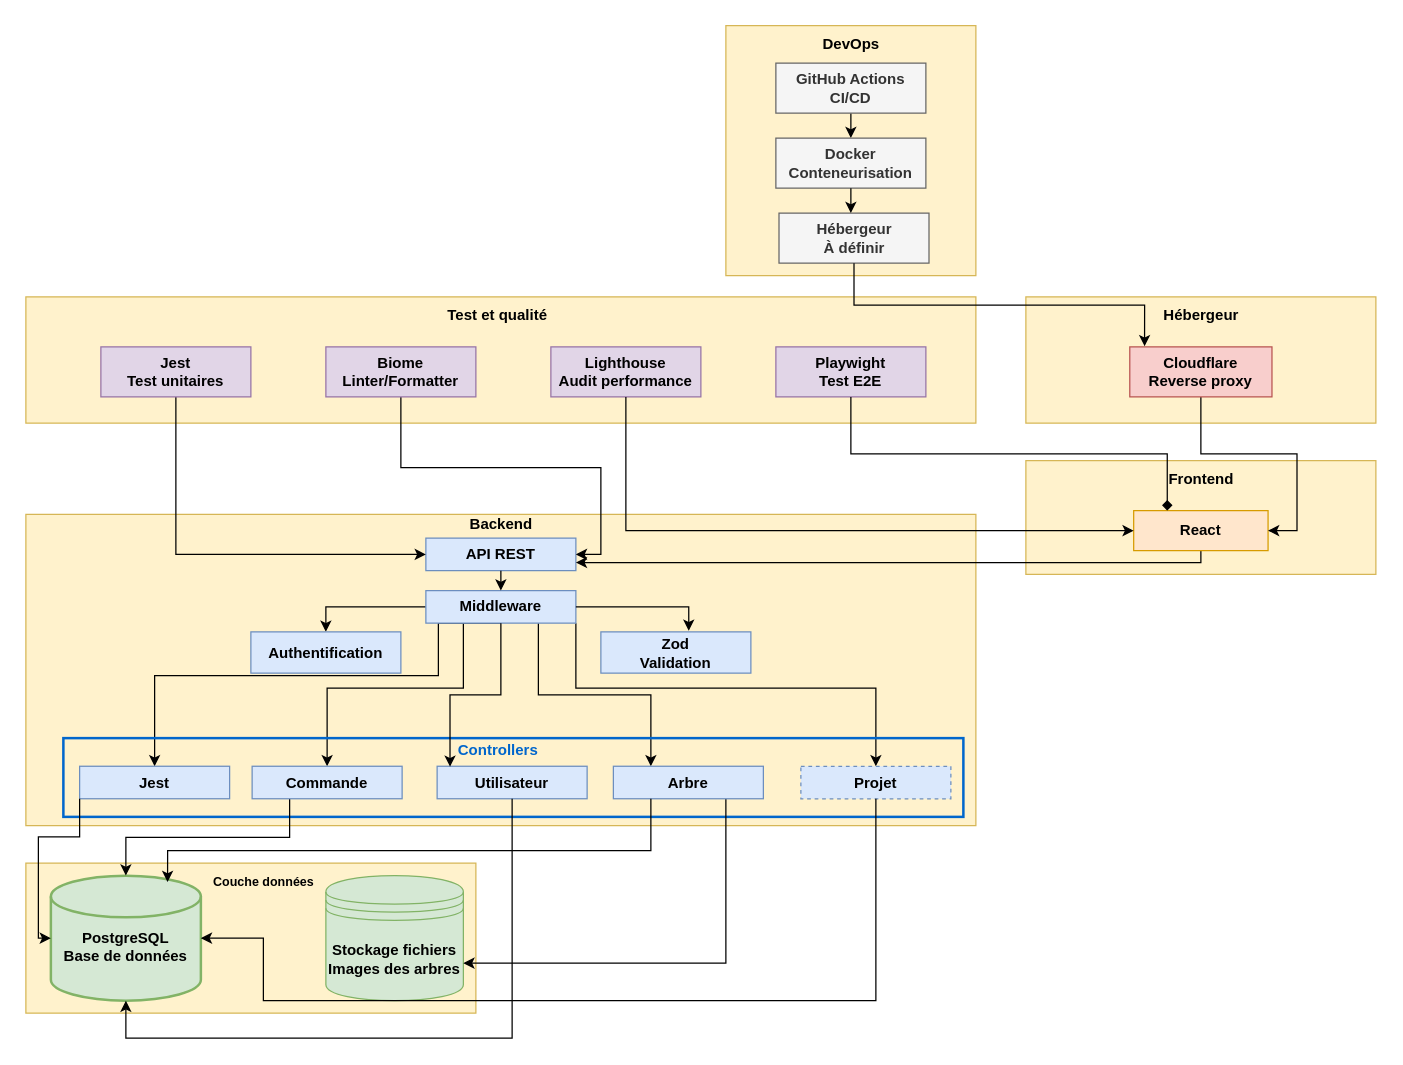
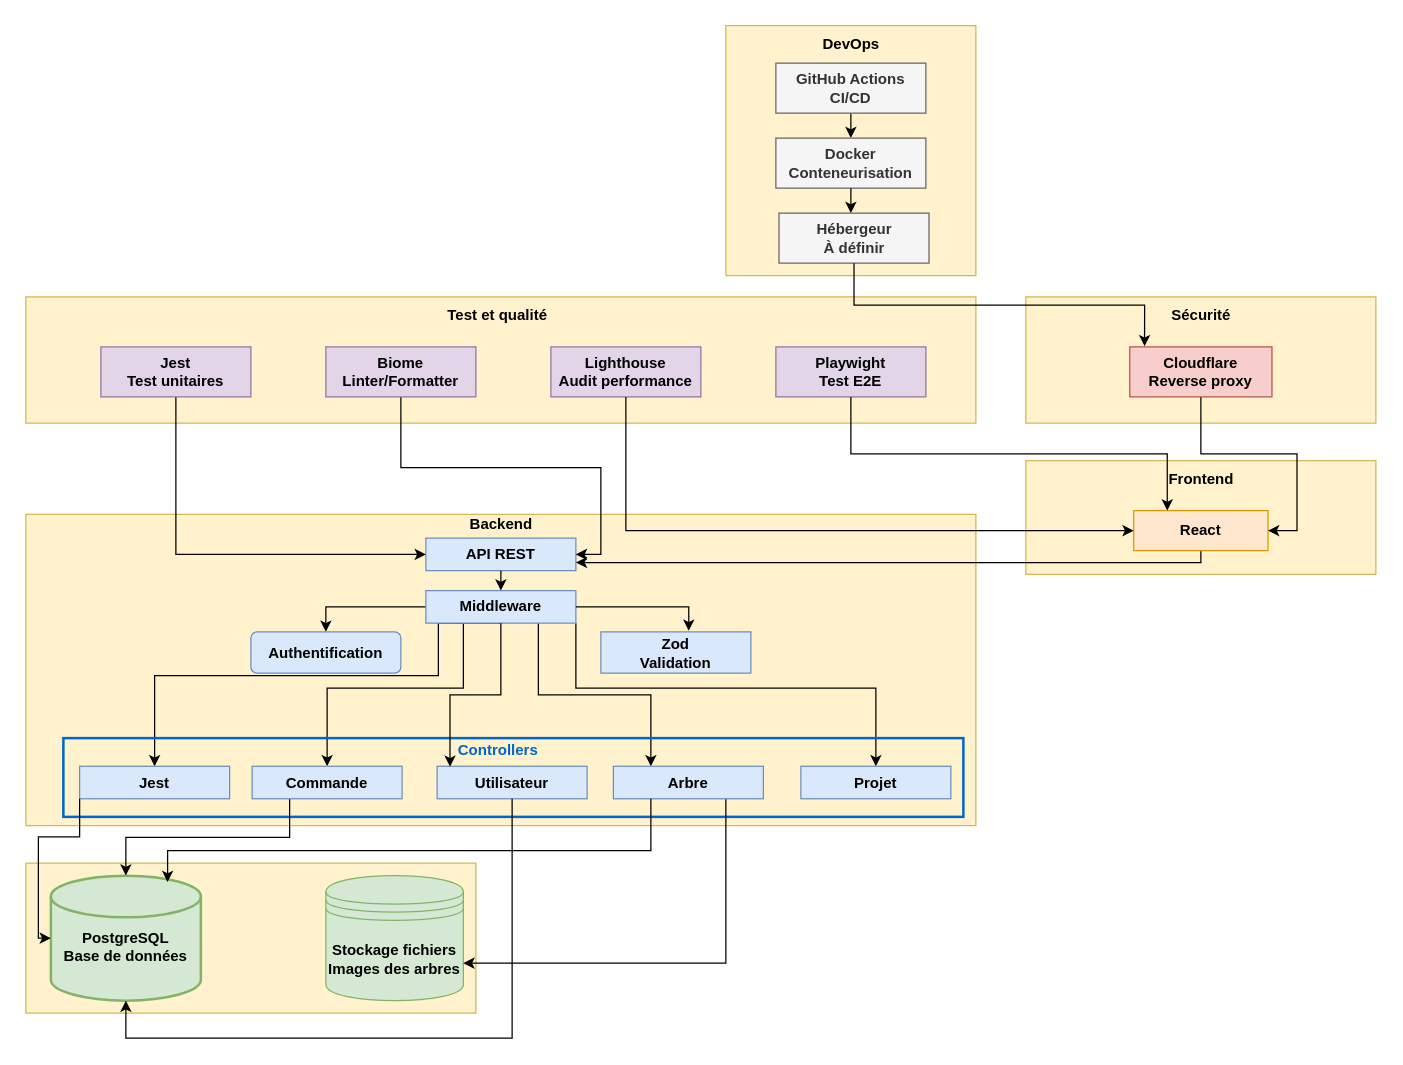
  <mxCell id="0" />
  <mxCell id="1" parent="0" />
  <mxCell id="2" value="" style="rounded=0;whiteSpace=wrap;html=1;fillColor=#fff2cc;strokeColor=#d6b656;" vertex="1" parent="1"><mxGeometry x="20" y="690" width="360" height="120" as="geometry" /></mxCell>
  <mxCell id="3" value="" style="rounded=0;whiteSpace=wrap;html=1;fillColor=#fff2cc;strokeColor=#d6b656;" vertex="1" parent="1"><mxGeometry x="20" y="411" width="760" height="249" as="geometry" /></mxCell>
  <mxCell id="4" value="&lt;b&gt;Stockage fichiers&lt;/b&gt;&lt;div&gt;&lt;b&gt;Images des arbres&lt;/b&gt;&lt;/div&gt;" style="shape=datastore;whiteSpace=wrap;html=1;fillColor=#d5e8d4;strokeColor=#82b366;" vertex="1" parent="1"><mxGeometry x="260" y="700" width="110" height="100" as="geometry" /></mxCell>
- <mxCell id="5" value="&lt;font style=&quot;font-size: 10px;&quot;&gt;&lt;b&gt;Couche données&lt;/b&gt;&lt;/font&gt;" style="text;html=1;align=center;verticalAlign=middle;resizable=0;points=[];autosize=1;strokeColor=none;fillColor=none;" vertex="1" parent="1"><mxGeometry x="160" y="690" width="100" height="30" as="geometry" /></mxCell>
  <mxCell id="6" value="&lt;div&gt;&lt;b&gt;&lt;br&gt;&lt;/b&gt;&lt;/div&gt;&lt;b&gt;PostgreSQL&lt;/b&gt;&lt;div&gt;&lt;b&gt;Base de données&lt;/b&gt;&lt;/div&gt;" style="strokeWidth=2;html=1;shape=mxgraph.flowchart.database;whiteSpace=wrap;fillColor=#d5e8d4;strokeColor=#82b366;" vertex="1" parent="1"><mxGeometry x="40" y="700" width="120" height="100" as="geometry" /></mxCell>
  <mxCell id="7" value="&lt;b&gt;API REST&lt;/b&gt;" style="rounded=0;whiteSpace=wrap;html=1;fillColor=#dae8fc;strokeColor=#6c8ebf;" vertex="1" parent="1"><mxGeometry x="340" y="430" width="120" height="26" as="geometry" /></mxCell>
  <mxCell id="8" style="edgeStyle=orthogonalEdgeStyle;rounded=0;orthogonalLoop=1;jettySize=auto;html=1;exitX=0;exitY=0.5;exitDx=0;exitDy=0;entryX=0.5;entryY=0;entryDx=0;entryDy=0;" edge="1" parent="1" source="13" target="15"><mxGeometry relative="1" as="geometry" /></mxCell>
  <mxCell id="9" style="edgeStyle=orthogonalEdgeStyle;rounded=0;orthogonalLoop=1;jettySize=auto;html=1;exitX=0.5;exitY=1;exitDx=0;exitDy=0;" edge="1" parent="1" source="13" target="17"><mxGeometry relative="1" as="geometry"><Array as="points"><mxPoint x="350" y="498" /><mxPoint x="350" y="540" /><mxPoint x="123" y="540" /></Array></mxGeometry></mxCell>
  <mxCell id="10" style="edgeStyle=orthogonalEdgeStyle;rounded=0;orthogonalLoop=1;jettySize=auto;html=1;exitX=0.25;exitY=1;exitDx=0;exitDy=0;entryX=0.5;entryY=0;entryDx=0;entryDy=0;" edge="1" parent="1" source="13" target="19"><mxGeometry relative="1" as="geometry"><Array as="points"><mxPoint x="370" y="550" /><mxPoint x="261" y="550" /></Array></mxGeometry></mxCell>
  <mxCell id="11" style="edgeStyle=orthogonalEdgeStyle;rounded=0;orthogonalLoop=1;jettySize=auto;html=1;exitX=0.75;exitY=1;exitDx=0;exitDy=0;entryX=0.25;entryY=0;entryDx=0;entryDy=0;" edge="1" parent="1" source="13" target="22"><mxGeometry relative="1" as="geometry" /></mxCell>
  <mxCell id="12" style="edgeStyle=orthogonalEdgeStyle;rounded=0;orthogonalLoop=1;jettySize=auto;html=1;exitX=1;exitY=1;exitDx=0;exitDy=0;" edge="1" parent="1" source="13" target="53"><mxGeometry relative="1" as="geometry"><Array as="points"><mxPoint x="460" y="550" /><mxPoint x="700" y="550" /></Array></mxGeometry></mxCell>
  <mxCell id="13" value="&lt;b&gt;Middleware&lt;/b&gt;" style="rounded=0;whiteSpace=wrap;html=1;fillColor=#dae8fc;strokeColor=#6c8ebf;" vertex="1" parent="1"><mxGeometry x="340" y="472" width="120" height="26" as="geometry" /></mxCell>
  <mxCell id="14" value="&lt;b&gt;Zod&lt;/b&gt;&lt;div&gt;&lt;b&gt;Validation&lt;/b&gt;&lt;/div&gt;" style="rounded=0;whiteSpace=wrap;html=1;fillColor=#dae8fc;strokeColor=#6c8ebf;" vertex="1" parent="1"><mxGeometry x="480" y="505" width="120" height="33" as="geometry" /></mxCell>
- <mxCell id="15" value="&lt;div&gt;&lt;b&gt;Authentification&lt;/b&gt;&lt;/div&gt;" style="rounded=0;whiteSpace=wrap;html=1;fillColor=#dae8fc;strokeColor=#6c8ebf;" vertex="1" parent="1"><mxGeometry x="200" y="505" width="120" height="33" as="geometry" /></mxCell>
+ <mxCell id="15" value="&lt;div&gt;&lt;b&gt;Authentification&lt;/b&gt;&lt;/div&gt;" style="whiteSpace=wrap;html=1;fillColor=#dae8fc;strokeColor=#6c8ebf;rounded=1;" vertex="1" parent="1"><mxGeometry x="200" y="505" width="120" height="33" as="geometry" /></mxCell>
  <mxCell id="16" value="" style="rounded=0;whiteSpace=wrap;html=1;fillColor=none;strokeColor=#0066CC;strokeWidth=2;" vertex="1" parent="1"><mxGeometry x="50" y="590" width="720" height="63" as="geometry" /></mxCell>
  <mxCell id="17" value="&lt;b&gt;Jest&lt;/b&gt;" style="rounded=0;whiteSpace=wrap;html=1;fillColor=#dae8fc;strokeColor=#6c8ebf;" vertex="1" parent="1"><mxGeometry x="63" y="612.5" width="120" height="26" as="geometry" /></mxCell>
  <mxCell id="18" style="edgeStyle=orthogonalEdgeStyle;rounded=0;orthogonalLoop=1;jettySize=auto;html=1;exitX=0.25;exitY=1;exitDx=0;exitDy=0;" edge="1" parent="1" source="19" target="6"><mxGeometry relative="1" as="geometry" /></mxCell>
  <mxCell id="19" value="&lt;b&gt;Commande&lt;/b&gt;" style="rounded=0;whiteSpace=wrap;html=1;fillColor=#dae8fc;strokeColor=#6c8ebf;" vertex="1" parent="1"><mxGeometry x="201" y="612.5" width="120" height="26" as="geometry" /></mxCell>
  <mxCell id="20" value="&lt;b&gt;Utilisateur&lt;/b&gt;" style="rounded=0;whiteSpace=wrap;html=1;fillColor=#dae8fc;strokeColor=#6c8ebf;" vertex="1" parent="1"><mxGeometry x="349" y="612.5" width="120" height="26" as="geometry" /></mxCell>
  <mxCell id="21" style="edgeStyle=orthogonalEdgeStyle;rounded=0;orthogonalLoop=1;jettySize=auto;html=1;exitX=0.75;exitY=1;exitDx=0;exitDy=0;entryX=1;entryY=0.7;entryDx=0;entryDy=0;" edge="1" parent="1" source="22" target="4"><mxGeometry relative="1" as="geometry" /></mxCell>
  <mxCell id="22" value="&lt;b&gt;Arbre&lt;/b&gt;" style="rounded=0;whiteSpace=wrap;html=1;fillColor=#dae8fc;strokeColor=#6c8ebf;" vertex="1" parent="1"><mxGeometry x="490" y="612.5" width="120" height="26" as="geometry" /></mxCell>
  <mxCell id="23" value="&lt;b&gt;Backend&lt;/b&gt;" style="text;html=1;align=center;verticalAlign=middle;whiteSpace=wrap;rounded=0;" vertex="1" parent="1"><mxGeometry x="337.5" y="404" width="125" height="30" as="geometry" /></mxCell>
  <mxCell id="24" value="&lt;font style=&quot;color: rgb(0, 102, 204);&quot;&gt;&lt;b style=&quot;&quot;&gt;Controllers&lt;/b&gt;&lt;/font&gt;" style="text;html=1;align=center;verticalAlign=middle;whiteSpace=wrap;rounded=0;" vertex="1" parent="1"><mxGeometry x="367.5" y="584.5" width="60" height="30" as="geometry" /></mxCell>
  <mxCell id="25" value="" style="endArrow=classic;html=1;rounded=0;" edge="1" parent="1" source="7" target="13"><mxGeometry width="50" height="50" relative="1" as="geometry"><mxPoint x="399.8" y="471" as="sourcePoint" /><mxPoint x="399.8" y="491" as="targetPoint" /></mxGeometry></mxCell>
  <mxCell id="26" value="" style="rounded=0;whiteSpace=wrap;html=1;fillColor=#fff2cc;strokeColor=#d6b656;" vertex="1" parent="1"><mxGeometry x="820" y="368" width="280" height="91" as="geometry" /></mxCell>
  <mxCell id="27" value="&lt;b&gt;Frontend&lt;/b&gt;" style="text;html=1;align=center;verticalAlign=middle;whiteSpace=wrap;rounded=0;" vertex="1" parent="1"><mxGeometry x="897.5" y="368" width="125" height="30" as="geometry" /></mxCell>
  <mxCell id="28" style="edgeStyle=orthogonalEdgeStyle;rounded=0;orthogonalLoop=1;jettySize=auto;html=1;exitX=0.5;exitY=1;exitDx=0;exitDy=0;entryX=1;entryY=0.75;entryDx=0;entryDy=0;" edge="1" parent="1" source="29" target="7"><mxGeometry relative="1" as="geometry"><Array as="points"><mxPoint x="960" y="450" /></Array></mxGeometry></mxCell>
  <mxCell id="29" value="&lt;span style=&quot;text-wrap-mode: nowrap;&quot;&gt;&lt;b&gt;React&lt;/b&gt;&lt;/span&gt;" style="rounded=0;whiteSpace=wrap;html=1;fillColor=#ffe6cc;strokeColor=#d79b00;" vertex="1" parent="1"><mxGeometry x="906.25" y="408" width="107.5" height="32" as="geometry" /></mxCell>
  <mxCell id="30" value="" style="rounded=0;whiteSpace=wrap;html=1;fillColor=#fff2cc;strokeColor=#d6b656;" vertex="1" parent="1"><mxGeometry x="20" y="237" width="760" height="101" as="geometry" /></mxCell>
  <mxCell id="31" value="&lt;b&gt;Test et qualité&lt;/b&gt;" style="text;html=1;align=center;verticalAlign=middle;whiteSpace=wrap;rounded=0;" vertex="1" parent="1"><mxGeometry x="335" y="237" width="125" height="30" as="geometry" /></mxCell>
  <mxCell id="32" style="edgeStyle=orthogonalEdgeStyle;rounded=0;orthogonalLoop=1;jettySize=auto;html=1;exitX=0.5;exitY=1;exitDx=0;exitDy=0;entryX=0;entryY=0.5;entryDx=0;entryDy=0;" edge="1" parent="1" source="33" target="7"><mxGeometry relative="1" as="geometry" /></mxCell>
  <mxCell id="33" value="&lt;b&gt;Jest&lt;/b&gt;&lt;div&gt;&lt;b&gt;Test unitaires&lt;/b&gt;&lt;/div&gt;" style="rounded=0;whiteSpace=wrap;html=1;fillColor=#e1d5e7;strokeColor=#9673a6;" vertex="1" parent="1"><mxGeometry x="80" y="277" width="120" height="40" as="geometry" /></mxCell>
  <mxCell id="34" style="edgeStyle=orthogonalEdgeStyle;rounded=0;orthogonalLoop=1;jettySize=auto;html=1;exitX=0.5;exitY=1;exitDx=0;exitDy=0;entryX=1;entryY=0.5;entryDx=0;entryDy=0;" edge="1" parent="1" source="35" target="7"><mxGeometry relative="1" as="geometry" /></mxCell>
  <mxCell id="35" value="&lt;b&gt;Biome&lt;/b&gt;&lt;div&gt;&lt;b&gt;Linter/Formatter&lt;/b&gt;&lt;/div&gt;" style="rounded=0;whiteSpace=wrap;html=1;fillColor=#e1d5e7;strokeColor=#9673a6;" vertex="1" parent="1"><mxGeometry x="260" y="277" width="120" height="40" as="geometry" /></mxCell>
  <mxCell id="36" value="&lt;b&gt;Lighthouse&lt;/b&gt;&lt;div&gt;&lt;b&gt;Audit performance&lt;/b&gt;&lt;/div&gt;" style="rounded=0;whiteSpace=wrap;html=1;fillColor=#e1d5e7;strokeColor=#9673a6;" vertex="1" parent="1"><mxGeometry x="440" y="277" width="120" height="40" as="geometry" /></mxCell>
  <mxCell id="37" value="&lt;b&gt;Playwight&lt;/b&gt;&lt;div&gt;&lt;b&gt;Test E2E&lt;/b&gt;&lt;/div&gt;" style="rounded=0;whiteSpace=wrap;html=1;fillColor=#e1d5e7;strokeColor=#9673a6;" vertex="1" parent="1"><mxGeometry x="620" y="277" width="120" height="40" as="geometry" /></mxCell>
  <mxCell id="38" value="" style="rounded=0;whiteSpace=wrap;html=1;fillColor=#fff2cc;strokeColor=#d6b656;" vertex="1" parent="1"><mxGeometry x="820" y="237" width="280" height="101" as="geometry" /></mxCell>
  <mxCell id="39" style="edgeStyle=orthogonalEdgeStyle;rounded=0;orthogonalLoop=1;jettySize=auto;html=1;exitX=0.5;exitY=1;exitDx=0;exitDy=0;entryX=1;entryY=0.5;entryDx=0;entryDy=0;" edge="1" parent="1" source="40" target="29"><mxGeometry relative="1" as="geometry" /></mxCell>
  <mxCell id="40" value="&lt;span style=&quot;text-wrap-mode: nowrap;&quot;&gt;&lt;b&gt;Cloudflare&lt;/b&gt;&lt;/span&gt;&lt;div&gt;&lt;span style=&quot;text-wrap-mode: nowrap;&quot;&gt;&lt;b&gt;Reverse proxy&lt;/b&gt;&lt;/span&gt;&lt;/div&gt;" style="rounded=0;whiteSpace=wrap;html=1;fillColor=#f8cecc;strokeColor=#b85450;" vertex="1" parent="1"><mxGeometry x="903.125" y="277" width="113.75" height="40" as="geometry" /></mxCell>
  <mxCell id="41" value="" style="rounded=0;whiteSpace=wrap;html=1;fillColor=#fff2cc;strokeColor=#d6b656;" vertex="1" parent="1"><mxGeometry x="580" y="20" width="200" height="200" as="geometry" /></mxCell>
  <mxCell id="42" value="&lt;b&gt;DevOps&lt;/b&gt;" style="text;html=1;align=center;verticalAlign=middle;whiteSpace=wrap;rounded=0;" vertex="1" parent="1"><mxGeometry x="617.5" y="20" width="125" height="30" as="geometry" /></mxCell>
  <mxCell id="43" style="edgeStyle=orthogonalEdgeStyle;rounded=0;orthogonalLoop=1;jettySize=auto;html=1;exitX=0.5;exitY=1;exitDx=0;exitDy=0;entryX=0.5;entryY=0;entryDx=0;entryDy=0;" edge="1" parent="1" source="44" target="45"><mxGeometry relative="1" as="geometry" /></mxCell>
  <mxCell id="44" value="&lt;b&gt;GitHub Actions&lt;/b&gt;&lt;div&gt;&lt;b&gt;CI/CD&lt;/b&gt;&lt;/div&gt;" style="rounded=0;whiteSpace=wrap;html=1;fillColor=#f5f5f5;strokeColor=#666666;fontColor=#333333;" vertex="1" parent="1"><mxGeometry x="620" y="50" width="120" height="40" as="geometry" /></mxCell>
  <mxCell id="45" value="&lt;b&gt;Docker&lt;/b&gt;&lt;div&gt;&lt;b&gt;Conteneurisation&lt;/b&gt;&lt;/div&gt;" style="rounded=0;whiteSpace=wrap;html=1;fillColor=#f5f5f5;strokeColor=#666666;fontColor=#333333;" vertex="1" parent="1"><mxGeometry x="620" y="110" width="120" height="40" as="geometry" /></mxCell>
  <mxCell id="46" value="&lt;b&gt;Hébergeur&lt;/b&gt;&lt;div&gt;&lt;b&gt;À définir&lt;/b&gt;&lt;/div&gt;" style="rounded=0;whiteSpace=wrap;html=1;fillColor=#f5f5f5;strokeColor=#666666;fontColor=#333333;" vertex="1" parent="1"><mxGeometry x="622.5" y="170" width="120" height="40" as="geometry" /></mxCell>
  <mxCell id="47" style="edgeStyle=orthogonalEdgeStyle;rounded=0;orthogonalLoop=1;jettySize=auto;html=1;exitX=0.5;exitY=1;exitDx=0;exitDy=0;" edge="1" parent="1" source="45"><mxGeometry relative="1" as="geometry"><mxPoint x="680" y="170" as="targetPoint" /></mxGeometry></mxCell>
- <mxCell id="48" value="&lt;b&gt;Hébergeur&lt;/b&gt;" style="text;html=1;align=center;verticalAlign=middle;whiteSpace=wrap;rounded=0;" vertex="1" parent="1"><mxGeometry x="897.5" y="237" width="125" height="30" as="geometry" /></mxCell>
+ <mxCell id="48" value="&lt;b&gt;Sécurité&lt;/b&gt;" style="text;html=1;align=center;verticalAlign=middle;whiteSpace=wrap;rounded=0;" vertex="1" parent="1"><mxGeometry x="897.5" y="237" width="125" height="30" as="geometry" /></mxCell>
  <mxCell id="49" style="edgeStyle=orthogonalEdgeStyle;rounded=0;orthogonalLoop=1;jettySize=auto;html=1;exitX=0.5;exitY=1;exitDx=0;exitDy=0;entryX=0.104;entryY=-0.014;entryDx=0;entryDy=0;entryPerimeter=0;" edge="1" parent="1" source="46" target="40"><mxGeometry relative="1" as="geometry" /></mxCell>
  <mxCell id="50" style="edgeStyle=orthogonalEdgeStyle;rounded=0;orthogonalLoop=1;jettySize=auto;html=1;exitX=0.5;exitY=1;exitDx=0;exitDy=0;entryX=0;entryY=0.5;entryDx=0;entryDy=0;" edge="1" parent="1" source="36" target="29"><mxGeometry relative="1" as="geometry"><mxPoint x="913" y="470" as="targetPoint" /></mxGeometry></mxCell>
- <mxCell id="51" style="edgeStyle=orthogonalEdgeStyle;rounded=0;orthogonalLoop=1;jettySize=auto;html=1;exitX=0.5;exitY=1;exitDx=0;exitDy=0;entryX=0.25;entryY=0;entryDx=0;entryDy=0;endArrow=diamond;" edge="1" parent="1" source="37" target="29"><mxGeometry relative="1" as="geometry" /></mxCell>
+ <mxCell id="51" style="edgeStyle=orthogonalEdgeStyle;rounded=0;orthogonalLoop=1;jettySize=auto;html=1;exitX=0.5;exitY=1;exitDx=0;exitDy=0;entryX=0.25;entryY=0;entryDx=0;entryDy=0;" edge="1" parent="1" source="37" target="29"><mxGeometry relative="1" as="geometry" /></mxCell>
  <mxCell id="52" style="edgeStyle=orthogonalEdgeStyle;rounded=0;orthogonalLoop=1;jettySize=auto;html=1;exitX=1;exitY=0.5;exitDx=0;exitDy=0;entryX=0.586;entryY=-0.027;entryDx=0;entryDy=0;entryPerimeter=0;" edge="1" parent="1" source="13" target="14"><mxGeometry relative="1" as="geometry" /></mxCell>
- <mxCell id="53" value="&lt;b&gt;Projet&lt;/b&gt;" style="rounded=0;whiteSpace=wrap;html=1;fillColor=#dae8fc;strokeColor=#6c8ebf;dashed=1;" vertex="1" parent="1"><mxGeometry x="640" y="612.5" width="120" height="26" as="geometry" /></mxCell>
+ <mxCell id="53" value="&lt;b&gt;Projet&lt;/b&gt;" style="rounded=0;whiteSpace=wrap;html=1;fillColor=#dae8fc;strokeColor=#6c8ebf;" vertex="1" parent="1"><mxGeometry x="640" y="612.5" width="120" height="26" as="geometry" /></mxCell>
  <mxCell id="54" style="edgeStyle=orthogonalEdgeStyle;rounded=0;orthogonalLoop=1;jettySize=auto;html=1;exitX=0.5;exitY=1;exitDx=0;exitDy=0;entryX=0.086;entryY=0.013;entryDx=0;entryDy=0;entryPerimeter=0;" edge="1" parent="1" source="13" target="20"><mxGeometry relative="1" as="geometry" /></mxCell>
  <mxCell id="55" style="edgeStyle=orthogonalEdgeStyle;rounded=0;orthogonalLoop=1;jettySize=auto;html=1;exitX=0;exitY=1;exitDx=0;exitDy=0;entryX=0;entryY=0.5;entryDx=0;entryDy=0;entryPerimeter=0;" edge="1" parent="1" source="17" target="6"><mxGeometry relative="1" as="geometry"><Array as="points"><mxPoint x="63" y="669" /><mxPoint x="30" y="669" /><mxPoint x="30" y="750" /></Array></mxGeometry></mxCell>
  <mxCell id="56" style="edgeStyle=orthogonalEdgeStyle;rounded=0;orthogonalLoop=1;jettySize=auto;html=1;exitX=0.5;exitY=1;exitDx=0;exitDy=0;entryX=0.5;entryY=1;entryDx=0;entryDy=0;entryPerimeter=0;" edge="1" parent="1" source="20" target="6"><mxGeometry relative="1" as="geometry"><Array as="points"><mxPoint x="409" y="830" /><mxPoint x="100" y="830" /></Array></mxGeometry></mxCell>
  <mxCell id="57" style="edgeStyle=orthogonalEdgeStyle;rounded=0;orthogonalLoop=1;jettySize=auto;html=1;exitX=0.25;exitY=1;exitDx=0;exitDy=0;entryX=0.778;entryY=0.051;entryDx=0;entryDy=0;entryPerimeter=0;" edge="1" parent="1" source="22" target="6"><mxGeometry relative="1" as="geometry"><Array as="points"><mxPoint x="520" y="680" /><mxPoint x="133" y="680" /></Array></mxGeometry></mxCell>
- <mxCell id="58" style="edgeStyle=orthogonalEdgeStyle;rounded=0;orthogonalLoop=1;jettySize=auto;html=1;exitX=0.5;exitY=1;exitDx=0;exitDy=0;entryX=1;entryY=0.5;entryDx=0;entryDy=0;entryPerimeter=0;" edge="1" parent="1" source="53" target="6"><mxGeometry relative="1" as="geometry"><Array as="points"><mxPoint x="700" y="800" /><mxPoint x="210" y="800" /><mxPoint x="210" y="750" /></Array></mxGeometry></mxCell>
